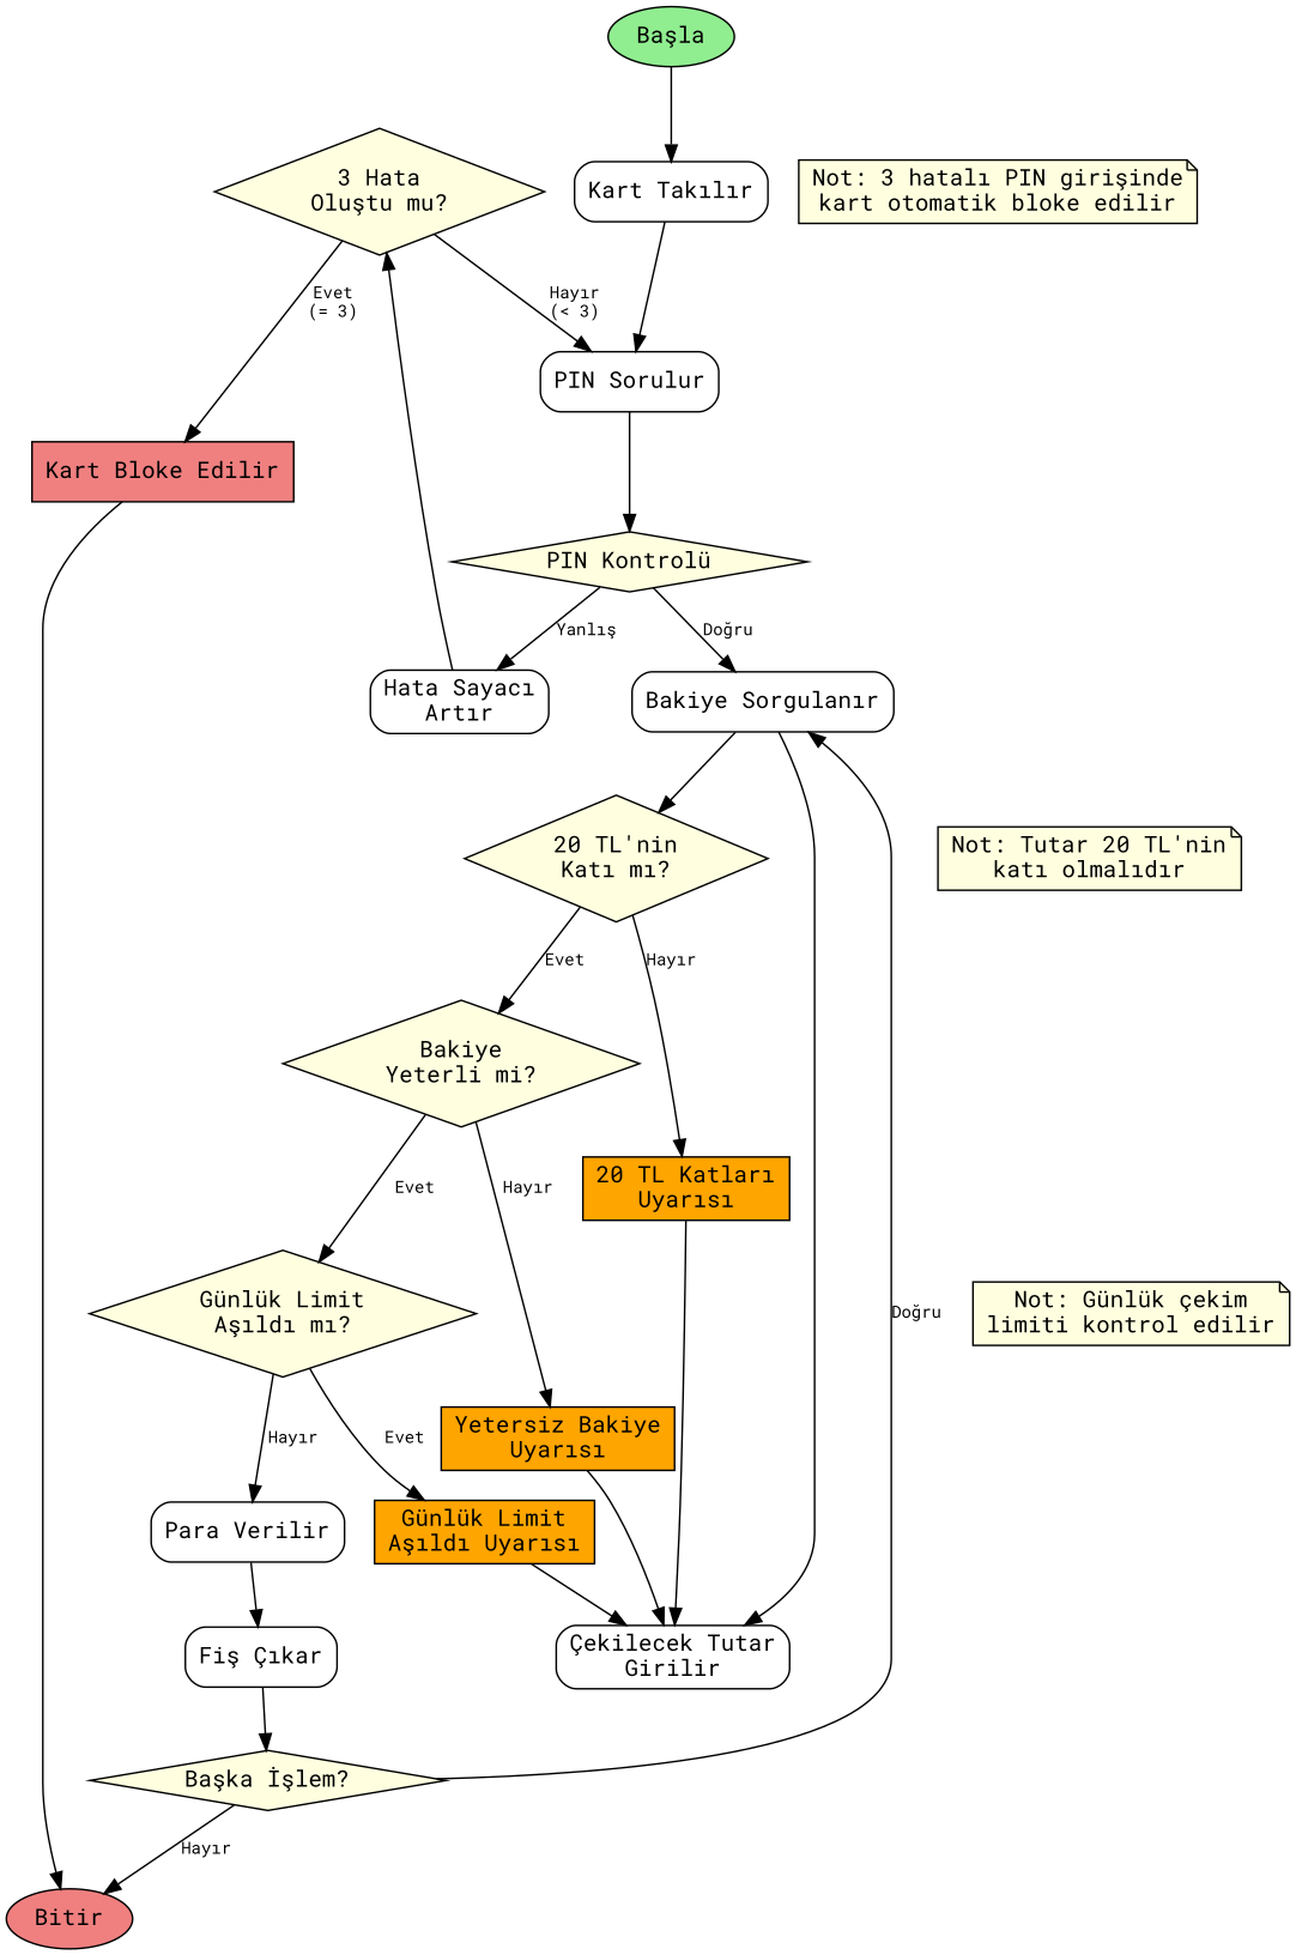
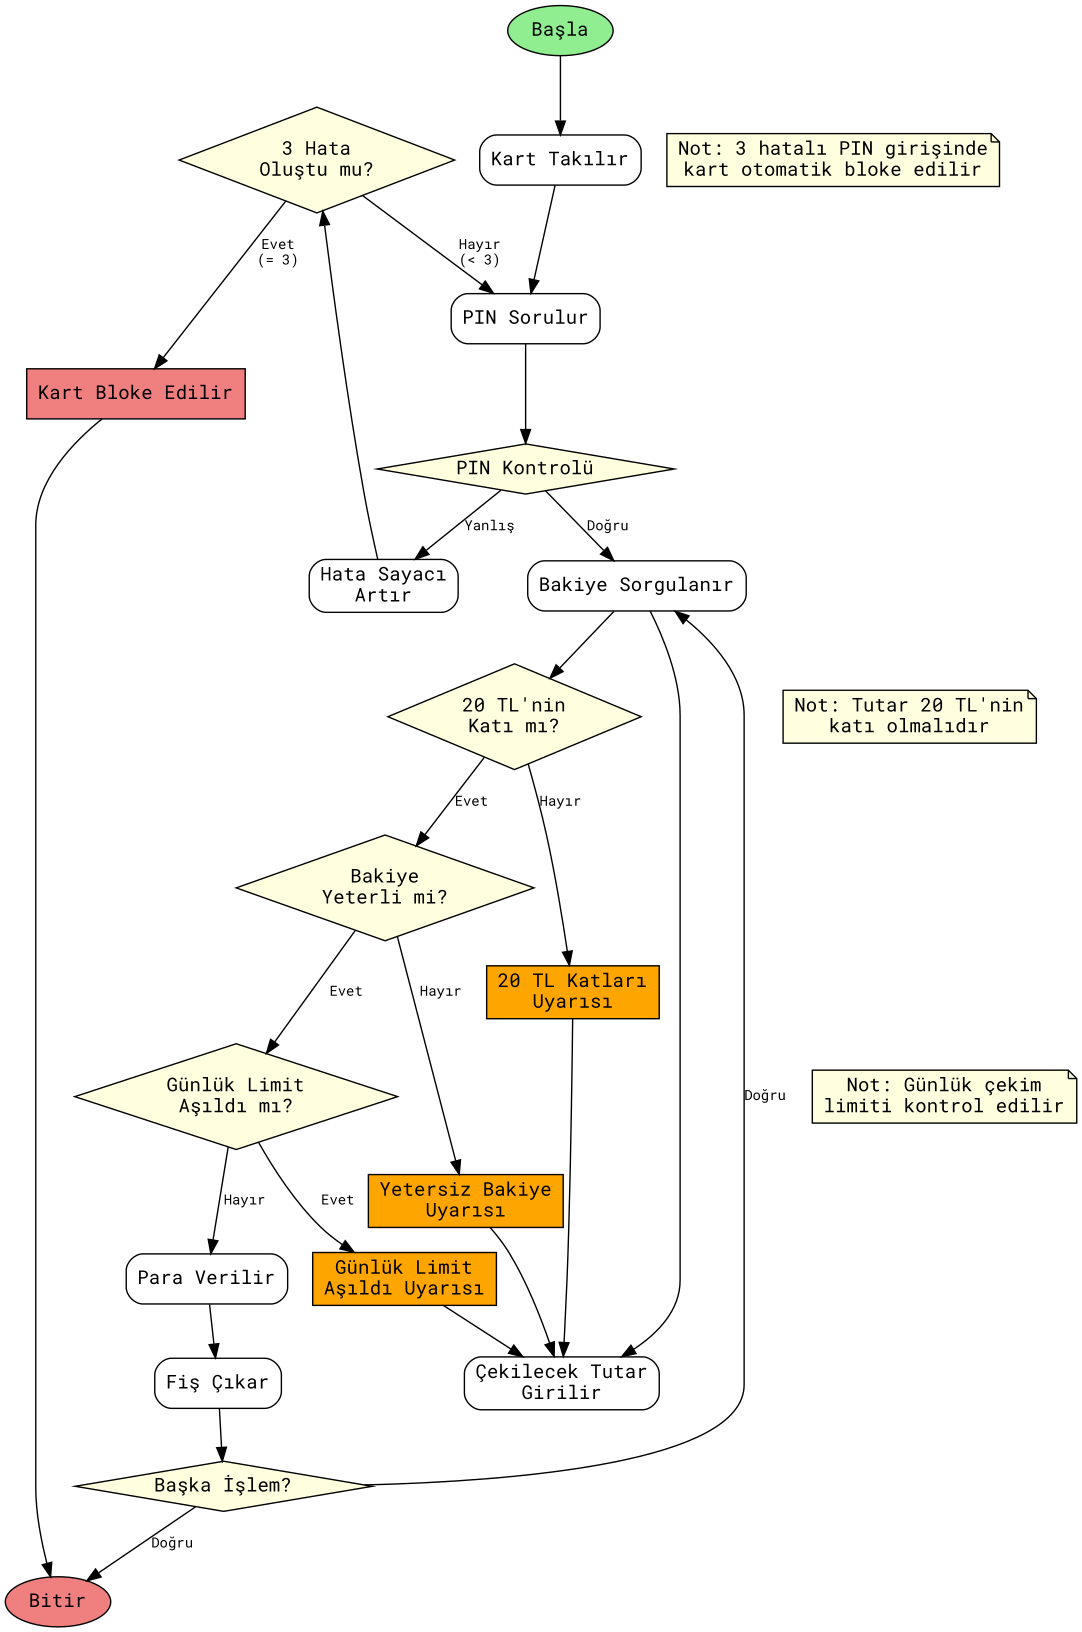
  digraph {
    fontname="Roboto Mono"
    rankdir=TB
    node [fillcolor=lightyellow fontname="Roboto Mono" shape=box style=filled]
    edge [fontname="Roboto Mono" fontsize=10]
    n1 [label="3 Hata\nOluştu mu?" shape=diamond]
    n2 [label="Not: 3 hatalı PIN girişinde\nkart otomatik bloke edilir" shape=note]
    n3 [label="20 TL'nin\nKatı mı?" shape=diamond]
    n4 [label="Not: Tutar 20 TL'nin\nkatı olmalıdır" shape=note]
    n5 [label="Günlük Limit\nAşıldı mı?" shape=diamond]
    n6 [label="Not: Günlük çekim\nlimiti kontrol edilir" shape=note]
    n7 [label="PIN Sorulur" style=rounded fillcolor=""]
    n8 [fillcolor=lightcoral label="Kart Bloke Edilir"]
    n9 [label="Bakiye\nYeterli mi?" shape=diamond]
    n10 [fillcolor=orange label="20 TL Katları\nUyarısı"]
    n11 [label="Para Verilir" style=rounded fillcolor=""]
    n12 [fillcolor=orange label="Günlük Limit\nAşıldı Uyarısı"]
    n13 [fillcolor=lightgreen label="Başla" shape=ellipse]
    n14 [label="Kart Takılır" style=rounded fillcolor=""]
    n15 [fillcolor=lightcoral label=Bitir shape=ellipse]
    n16 [label="PIN Kontrolü" shape=diamond]
    n17 [label="Hata Sayacı\nArtır" style=rounded fillcolor=""]
    n18 [label="Bakiye Sorgulanır" style=rounded fillcolor=""]
    n19 [label="Çekilecek Tutar\nGirilir" style=rounded fillcolor=""]
    n20 [fillcolor=orange label="Yetersiz Bakiye\nUyarısı"]
    n21 [label="Fiş Çıkar" style=rounded fillcolor=""]
    n22 [label="Başka İşlem?" shape=diamond]
    subgraph sub_1 {
      rank=same
      n1
      n2
    }
    subgraph sub_2 {
      rank=same
      n3
      n4
    }
    subgraph sub_3 {
      rank=same
      n5
      n6
    }
    n1 -> n7 [label="Hayır\n(< 3)"]
    n1 -> n8 [label="Evet\n(= 3)"]
    n3 -> n9 [label=Evet]
    n3 -> n10 [label="Hayır"]
    n5 -> n11 [label="Hayır"]
    n5 -> n12 [label=Evet]
    n7 -> n16
    n8 -> n15
    n9 -> n5 [label=Evet]
    n9 -> n20 [label="Hayır"]
    n10 -> n19
    n11 -> n21
    n12 -> n19
    n13 -> n14
    n14 -> n7
    n16 -> n17 [label="Yanlış"]
    n16 -> n18 [label="Doğru"]
    n17 -> n1
    n18 -> n3
    n18 -> n19
    n20 -> n19
    n21 -> n22
-   n22 -> n15 [label="Hayır"]
+   n22 -> n15 [label="Doğru"]
    n22 -> n18 [label="Doğru"]
  }
